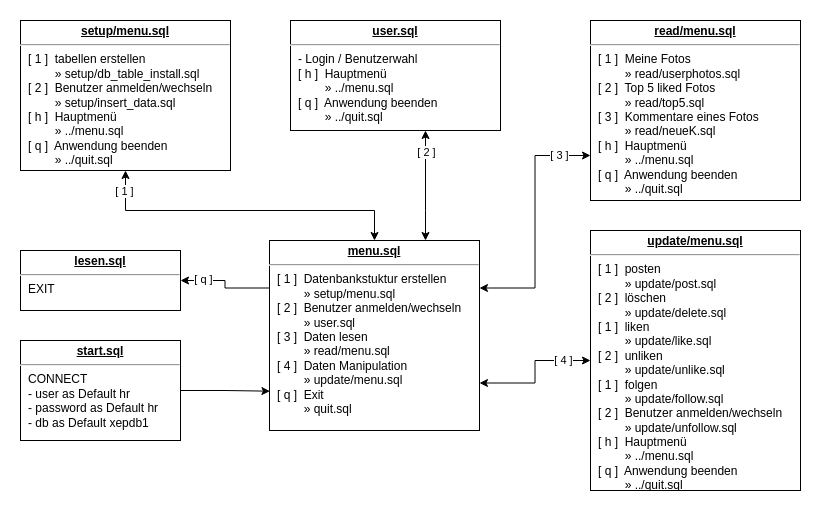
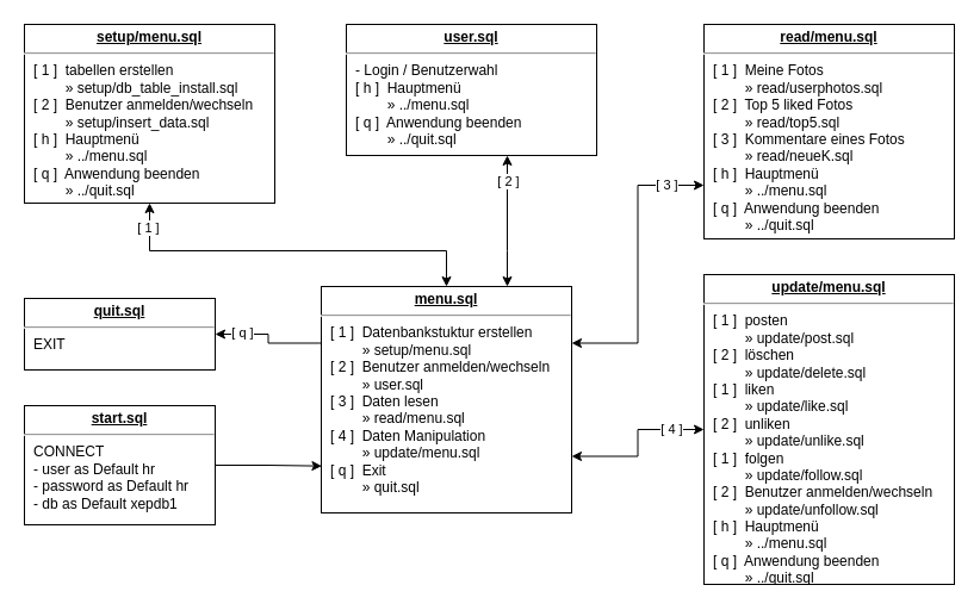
  <mxCell id="0" />
  <mxCell id="1" parent="0" />
  <mxCell id="2" style="edgeStyle=orthogonalEdgeStyle;rounded=0;orthogonalLoop=1;jettySize=auto;html=1;exitX=1;exitY=0.5;exitDx=0;exitDy=0;entryX=0.002;entryY=0.793;entryDx=0;entryDy=0;entryPerimeter=0;startArrow=none;startFill=0;" parent="1" source="3" target="8" edge="1"><mxGeometry relative="1" as="geometry" /></mxCell>
  <mxCell id="3" value="&lt;p style=&quot;margin: 0px ; margin-top: 4px ; text-align: center ; text-decoration: underline&quot;&gt;&lt;b&gt;start.sql&lt;/b&gt;&lt;/p&gt;&lt;hr&gt;&lt;p style=&quot;margin: 0px ; margin-left: 8px&quot;&gt;CONNECT&lt;/p&gt;&lt;p style=&quot;margin: 0px ; margin-left: 8px&quot;&gt;- user as Default hr&lt;/p&gt;&lt;p style=&quot;margin: 0px ; margin-left: 8px&quot;&gt;- password as Default hr&lt;/p&gt;&lt;p style=&quot;margin: 0px ; margin-left: 8px&quot;&gt;- db as Default xepdb1&amp;nbsp;&lt;/p&gt;" style="verticalAlign=top;align=left;overflow=fill;fontSize=12;fontFamily=Helvetica;html=1;" parent="1" vertex="1"><mxGeometry x="20" y="340" width="160" height="100" as="geometry" /></mxCell>
  <mxCell id="4" value="" style="edgeStyle=orthogonalEdgeStyle;rounded=0;orthogonalLoop=1;jettySize=auto;html=1;startArrow=classic;startFill=1;" parent="1" source="8" target="9" edge="1"><mxGeometry relative="1" as="geometry"><Array as="points"><mxPoint x="425" y="210" /><mxPoint x="425" y="210" /></Array></mxGeometry></mxCell>
  <mxCell id="5" value="[ 2 ]" style="edgeLabel;html=1;align=center;verticalAlign=middle;resizable=0;points=[];" parent="4" vertex="1" connectable="0"><mxGeometry x="0.7" relative="1" as="geometry"><mxPoint y="5" as="offset" /></mxGeometry></mxCell>
  <mxCell id="6" value="" style="edgeStyle=orthogonalEdgeStyle;rounded=0;orthogonalLoop=1;jettySize=auto;html=1;startArrow=classic;startFill=1;" parent="1" source="8" target="10" edge="1"><mxGeometry relative="1" as="geometry"><Array as="points"><mxPoint x="374" y="210" /><mxPoint x="125" y="210" /></Array></mxGeometry></mxCell>
  <mxCell id="7" value="[ 1 ]" style="edgeLabel;html=1;align=center;verticalAlign=middle;resizable=0;points=[];" parent="6" vertex="1" connectable="0"><mxGeometry x="0.648" y="1" relative="1" as="geometry"><mxPoint x="-18" y="-21" as="offset" /></mxGeometry></mxCell>
  <mxCell id="8" value="&lt;p style=&quot;margin: 0px ; margin-top: 4px ; text-align: center ; text-decoration: underline&quot;&gt;&lt;b&gt;menu.sql&lt;/b&gt;&lt;/p&gt;&lt;hr&gt;&lt;p style=&quot;margin: 0px ; margin-left: 8px&quot;&gt;&lt;span&gt;[ 1 ]&amp;nbsp; Datenbankstuktur erstellen&lt;/span&gt;&lt;/p&gt;&lt;p style=&quot;margin: 0px ; margin-left: 8px&quot;&gt;&lt;span style=&quot;white-space: pre&quot;&gt;&#09;&lt;/span&gt;»&amp;nbsp;setup/menu.sql&lt;br&gt;&lt;/p&gt;&lt;p style=&quot;margin: 0px ; margin-left: 8px&quot;&gt;&lt;span&gt;[ 2 ]&amp;nbsp; Benutzer anmelden/wechseln&lt;/span&gt;&lt;/p&gt;&lt;p style=&quot;margin: 0px ; margin-left: 8px&quot;&gt;&lt;span&gt;&lt;span style=&quot;white-space: pre&quot;&gt;&#09;&lt;/span&gt;»&amp;nbsp;user.sql&lt;br&gt;&lt;/span&gt;&lt;/p&gt;&lt;p style=&quot;margin: 0px ; margin-left: 8px&quot;&gt;&lt;span&gt;[ 3 ]&amp;nbsp; Daten lesen&lt;/span&gt;&lt;/p&gt;&lt;p style=&quot;margin: 0px ; margin-left: 8px&quot;&gt;&lt;span&gt;&lt;span style=&quot;white-space: pre&quot;&gt;&#09;&lt;/span&gt;»&amp;nbsp;read/menu.sql&lt;br&gt;&lt;/span&gt;&lt;/p&gt;&lt;p style=&quot;margin: 0px ; margin-left: 8px&quot;&gt;&lt;span&gt;[ 4 ]&amp;nbsp; Daten Manipulation&lt;/span&gt;&lt;/p&gt;&lt;p style=&quot;margin: 0px ; margin-left: 8px&quot;&gt;&lt;span&gt;&lt;span style=&quot;white-space: pre&quot;&gt;&#09;&lt;/span&gt;»&amp;nbsp;update/menu.sql&lt;br&gt;&lt;/span&gt;&lt;/p&gt;&lt;p style=&quot;margin: 0px ; margin-left: 8px&quot;&gt;&lt;span&gt;[ q ]&amp;nbsp; Exit&lt;/span&gt;&lt;/p&gt;&lt;p style=&quot;margin: 0px ; margin-left: 8px&quot;&gt;&lt;span&gt;&lt;span style=&quot;white-space: pre&quot;&gt;&#09;&lt;/span&gt;» quit.sql&lt;br&gt;&lt;/span&gt;&lt;/p&gt;" style="verticalAlign=top;align=left;overflow=fill;fontSize=12;fontFamily=Helvetica;html=1;" parent="1" vertex="1"><mxGeometry x="269" y="240" width="210" height="190" as="geometry" /></mxCell>
  <mxCell id="9" value="&lt;p style=&quot;margin: 0px ; margin-top: 4px ; text-align: center ; text-decoration: underline&quot;&gt;&lt;b&gt;user.sql&lt;/b&gt;&lt;/p&gt;&lt;hr&gt;&lt;p style=&quot;margin: 0px ; margin-left: 8px&quot;&gt;- Login / Benutzerwahl&lt;/p&gt;&lt;p style=&quot;margin: 0px 0px 0px 8px&quot;&gt;[ h ]&amp;nbsp; Hauptmenü&lt;/p&gt;&lt;p style=&quot;margin: 0px 0px 0px 8px&quot;&gt;&lt;span&gt;&#09;&lt;/span&gt;&lt;span style=&quot;white-space: pre&quot;&gt;&#09;&lt;/span&gt;»&amp;nbsp;../menu.sql&lt;/p&gt;&lt;p style=&quot;margin: 0px 0px 0px 8px&quot;&gt;[ q ]&amp;nbsp; Anwendung beenden&lt;/p&gt;&lt;p style=&quot;margin: 0px 0px 0px 8px&quot;&gt;&lt;span&gt;&#09;&lt;/span&gt;&lt;span style=&quot;white-space: pre&quot;&gt;&#09;&lt;/span&gt;» ../quit.sql&lt;/p&gt;" style="verticalAlign=top;align=left;overflow=fill;fontSize=12;fontFamily=Helvetica;html=1;" parent="1" vertex="1"><mxGeometry x="290" y="20" width="210" height="110" as="geometry" /></mxCell>
  <mxCell id="10" value="&lt;p style=&quot;margin: 0px ; margin-top: 4px ; text-align: center ; text-decoration: underline&quot;&gt;&lt;b&gt;setup/menu.sql&lt;/b&gt;&lt;/p&gt;&lt;hr&gt;&lt;p style=&quot;margin: 0px ; margin-left: 8px&quot;&gt;&lt;span&gt;[ 1 ]&amp;nbsp; tabellen erstellen&lt;/span&gt;&lt;/p&gt;&lt;p style=&quot;margin: 0px ; margin-left: 8px&quot;&gt;&lt;span style=&quot;white-space: pre&quot;&gt;&#09;&lt;/span&gt;»&amp;nbsp;setup/db_table_install.sql&lt;br&gt;&lt;/p&gt;&lt;p style=&quot;margin: 0px ; margin-left: 8px&quot;&gt;&lt;span&gt;[ 2 ]&amp;nbsp; Benutzer anmelden/wechseln&lt;/span&gt;&lt;/p&gt;&lt;p style=&quot;margin: 0px ; margin-left: 8px&quot;&gt;&lt;span&gt;&lt;span style=&quot;white-space: pre&quot;&gt;&#09;&lt;/span&gt;» setup/insert_data.sql&lt;br&gt;&lt;/span&gt;&lt;/p&gt;&lt;p style=&quot;margin: 0px ; margin-left: 8px&quot;&gt;&lt;span&gt;[ h ]&amp;nbsp; Hauptmenü&lt;/span&gt;&lt;/p&gt;&lt;p style=&quot;margin: 0px ; margin-left: 8px&quot;&gt;&lt;span&gt;&lt;span style=&quot;white-space: pre&quot;&gt;&#09;&lt;/span&gt;»&amp;nbsp;../menu.sql&lt;/span&gt;&lt;/p&gt;&lt;p style=&quot;margin: 0px ; margin-left: 8px&quot;&gt;&lt;span&gt;[ q ]&amp;nbsp; Anwendung beenden&lt;/span&gt;&lt;/p&gt;&lt;p style=&quot;margin: 0px ; margin-left: 8px&quot;&gt;&lt;span&gt;&lt;span style=&quot;white-space: pre&quot;&gt;&#09;&lt;/span&gt;» ../quit.sql&lt;br&gt;&lt;/span&gt;&lt;/p&gt;" style="verticalAlign=top;align=left;overflow=fill;fontSize=12;fontFamily=Helvetica;html=1;" parent="1" vertex="1"><mxGeometry x="20" y="20" width="210" height="150" as="geometry" /></mxCell>
  <mxCell id="11" style="edgeStyle=orthogonalEdgeStyle;rounded=0;orthogonalLoop=1;jettySize=auto;html=1;exitX=1;exitY=0.5;exitDx=0;exitDy=0;entryX=0;entryY=0.25;entryDx=0;entryDy=0;startArrow=classic;startFill=1;endArrow=none;endFill=0;" parent="1" source="12" target="8" edge="1"><mxGeometry relative="1" as="geometry" /></mxCell>
- <mxCell id="12" value="&lt;p style=&quot;margin: 0px ; margin-top: 4px ; text-align: center ; text-decoration: underline&quot;&gt;&lt;b&gt;lesen.sql&lt;/b&gt;&lt;/p&gt;&lt;hr&gt;&lt;p style=&quot;margin: 0px ; margin-left: 8px&quot;&gt;&lt;span&gt;EXIT&amp;nbsp;&lt;/span&gt;&lt;br&gt;&lt;/p&gt;" style="verticalAlign=top;align=left;overflow=fill;fontSize=12;fontFamily=Helvetica;html=1;" parent="1" vertex="1"><mxGeometry x="20" y="250" width="160" height="60" as="geometry" /></mxCell>
+ <mxCell id="12" value="&lt;p style=&quot;margin: 0px ; margin-top: 4px ; text-align: center ; text-decoration: underline&quot;&gt;&lt;b&gt;quit.sql&lt;/b&gt;&lt;/p&gt;&lt;hr&gt;&lt;p style=&quot;margin: 0px ; margin-left: 8px&quot;&gt;&lt;span&gt;EXIT&amp;nbsp;&lt;/span&gt;&lt;br&gt;&lt;/p&gt;" style="verticalAlign=top;align=left;overflow=fill;fontSize=12;fontFamily=Helvetica;html=1;" parent="1" vertex="1"><mxGeometry x="20" y="250" width="160" height="60" as="geometry" /></mxCell>
  <mxCell id="13" style="edgeStyle=orthogonalEdgeStyle;rounded=0;orthogonalLoop=1;jettySize=auto;html=1;exitX=0;exitY=0.75;exitDx=0;exitDy=0;entryX=1;entryY=0.25;entryDx=0;entryDy=0;startArrow=classic;startFill=1;" parent="1" source="15" target="8" edge="1"><mxGeometry relative="1" as="geometry" /></mxCell>
  <mxCell id="14" value="[ 3 ]" style="edgeLabel;html=1;align=center;verticalAlign=middle;resizable=0;points=[];" parent="13" vertex="1" connectable="0"><mxGeometry x="-0.594" relative="1" as="geometry"><mxPoint x="17" y="-1" as="offset" /></mxGeometry></mxCell>
  <mxCell id="15" value="&lt;p style=&quot;margin: 0px ; margin-top: 4px ; text-align: center ; text-decoration: underline&quot;&gt;&lt;b&gt;read/menu.sql&lt;/b&gt;&lt;/p&gt;&lt;hr&gt;&lt;p style=&quot;margin: 0px ; margin-left: 8px&quot;&gt;&lt;span&gt;[ 1 ]&amp;nbsp; Meine Fotos&lt;/span&gt;&lt;/p&gt;&lt;p style=&quot;margin: 0px ; margin-left: 8px&quot;&gt;&lt;span&gt;&#09;&lt;/span&gt;&lt;span style=&quot;white-space: pre&quot;&gt;&#09;&lt;/span&gt;»&amp;nbsp;read/userphotos.sql&lt;br&gt;&lt;/p&gt;&lt;p style=&quot;margin: 0px ; margin-left: 8px&quot;&gt;&lt;span&gt;[ 2 ]&amp;nbsp; Top 5 liked Fotos&lt;/span&gt;&lt;/p&gt;&lt;p style=&quot;margin: 0px ; margin-left: 8px&quot;&gt;&lt;span&gt;&lt;span&gt;&#09;&lt;/span&gt;&lt;span style=&quot;white-space: pre&quot;&gt;&#09;&lt;/span&gt;» read/top5.sql&lt;br&gt;&lt;/span&gt;&lt;/p&gt;&lt;p style=&quot;margin: 0px 0px 0px 8px&quot;&gt;[ 3 ]&amp;nbsp; Kommentare eines Fotos&lt;/p&gt;&lt;p style=&quot;margin: 0px 0px 0px 8px&quot;&gt;&lt;span&gt;&#09;&lt;/span&gt;&lt;span style=&quot;white-space: pre&quot;&gt;&#09;&lt;/span&gt;» read/neueK.sql&lt;/p&gt;&lt;p style=&quot;margin: 0px ; margin-left: 8px&quot;&gt;&lt;span&gt;[ h ]&amp;nbsp; Hauptmenü&lt;/span&gt;&lt;/p&gt;&lt;p style=&quot;margin: 0px ; margin-left: 8px&quot;&gt;&lt;span&gt;&lt;span&gt;&#09;&lt;/span&gt;&lt;span style=&quot;white-space: pre&quot;&gt;&#09;&lt;/span&gt;»&amp;nbsp;../menu.sql&lt;/span&gt;&lt;/p&gt;&lt;p style=&quot;margin: 0px ; margin-left: 8px&quot;&gt;&lt;span&gt;[ q ]&amp;nbsp; Anwendung beenden&lt;/span&gt;&lt;/p&gt;&lt;p style=&quot;margin: 0px ; margin-left: 8px&quot;&gt;&lt;span&gt;&lt;span&gt;&#09;&lt;/span&gt;&lt;span style=&quot;white-space: pre&quot;&gt;&#09;&lt;/span&gt;» ../quit.sql&lt;br&gt;&lt;/span&gt;&lt;/p&gt;" style="verticalAlign=top;align=left;overflow=fill;fontSize=12;fontFamily=Helvetica;html=1;" parent="1" vertex="1"><mxGeometry x="590" y="20" width="210" height="180" as="geometry" /></mxCell>
  <mxCell id="16" style="edgeStyle=orthogonalEdgeStyle;rounded=0;orthogonalLoop=1;jettySize=auto;html=1;entryX=1;entryY=0.75;entryDx=0;entryDy=0;startArrow=classic;startFill=1;" parent="1" source="18" target="8" edge="1"><mxGeometry relative="1" as="geometry" /></mxCell>
  <mxCell id="17" value="[ 4 ]" style="edgeLabel;html=1;align=center;verticalAlign=middle;resizable=0;points=[];" parent="16" vertex="1" connectable="0"><mxGeometry x="-0.47" relative="1" as="geometry"><mxPoint x="7" y="-1" as="offset" /></mxGeometry></mxCell>
  <mxCell id="18" value="&lt;p style=&quot;margin: 0px ; margin-top: 4px ; text-align: center ; text-decoration: underline&quot;&gt;&lt;b&gt;update/menu.sql&lt;/b&gt;&lt;/p&gt;&lt;hr&gt;&lt;p style=&quot;margin: 0px ; margin-left: 8px&quot;&gt;&lt;span&gt;[ 1 ]&amp;nbsp; posten&lt;/span&gt;&lt;/p&gt;&lt;p style=&quot;margin: 0px ; margin-left: 8px&quot;&gt;&lt;span&gt;&#09;&lt;/span&gt;&lt;span style=&quot;white-space: pre&quot;&gt;&#09;&lt;/span&gt;»&amp;nbsp;update/post.sql&lt;br&gt;&lt;/p&gt;&lt;p style=&quot;margin: 0px ; margin-left: 8px&quot;&gt;&lt;span&gt;[ 2 ]&amp;nbsp; löschen&lt;/span&gt;&lt;/p&gt;&lt;p style=&quot;margin: 0px ; margin-left: 8px&quot;&gt;&lt;span&gt;&lt;span&gt;&#09;&lt;/span&gt;&lt;span style=&quot;white-space: pre&quot;&gt;&#09;&lt;/span&gt;» update/delete.sql&lt;br&gt;&lt;/span&gt;&lt;/p&gt;&lt;p style=&quot;margin: 0px 0px 0px 8px&quot;&gt;[ 1 ]&amp;nbsp; liken&lt;/p&gt;&lt;p style=&quot;margin: 0px 0px 0px 8px&quot;&gt;&lt;span&gt;&#09;&lt;/span&gt;&lt;span style=&quot;white-space: pre&quot;&gt;&#09;&lt;/span&gt;»&amp;nbsp;update/like.sql&lt;br&gt;&lt;/p&gt;&lt;p style=&quot;margin: 0px 0px 0px 8px&quot;&gt;[ 2 ]&amp;nbsp; unliken&lt;/p&gt;&lt;p style=&quot;margin: 0px 0px 0px 8px&quot;&gt;&lt;span&gt;&#09;&lt;/span&gt;&lt;span style=&quot;white-space: pre&quot;&gt;&#09;&lt;/span&gt;» update/unlike.sql&lt;/p&gt;&lt;p style=&quot;margin: 0px 0px 0px 8px&quot;&gt;[ 1 ]&amp;nbsp; folgen&lt;/p&gt;&lt;p style=&quot;margin: 0px 0px 0px 8px&quot;&gt;&lt;span&gt;&#09;&lt;/span&gt;&lt;span style=&quot;white-space: pre&quot;&gt;&#09;&lt;/span&gt;»&amp;nbsp;update/follow.sql&lt;br&gt;&lt;/p&gt;&lt;p style=&quot;margin: 0px 0px 0px 8px&quot;&gt;[ 2 ]&amp;nbsp; Benutzer anmelden/wechseln&lt;/p&gt;&lt;p style=&quot;margin: 0px 0px 0px 8px&quot;&gt;&lt;span&gt;&#09;&lt;/span&gt;&lt;span style=&quot;white-space: pre&quot;&gt;&#09;&lt;/span&gt;» update/unfollow.sql&lt;/p&gt;&lt;p style=&quot;margin: 0px ; margin-left: 8px&quot;&gt;&lt;span&gt;[ h ]&amp;nbsp; Hauptmenü&lt;/span&gt;&lt;/p&gt;&lt;p style=&quot;margin: 0px ; margin-left: 8px&quot;&gt;&lt;span&gt;&lt;span&gt;&#09;&lt;/span&gt;&lt;span style=&quot;white-space: pre&quot;&gt;&#09;&lt;/span&gt;»&amp;nbsp;../menu.sql&lt;/span&gt;&lt;/p&gt;&lt;p style=&quot;margin: 0px ; margin-left: 8px&quot;&gt;&lt;span&gt;[ q ]&amp;nbsp; Anwendung beenden&lt;/span&gt;&lt;/p&gt;&lt;p style=&quot;margin: 0px ; margin-left: 8px&quot;&gt;&lt;span&gt;&lt;span&gt;&#09;&lt;/span&gt;&lt;span style=&quot;white-space: pre&quot;&gt;&#09;&lt;/span&gt;» ../quit.sql&lt;br&gt;&lt;/span&gt;&lt;/p&gt;" style="verticalAlign=top;align=left;overflow=fill;fontSize=12;fontFamily=Helvetica;html=1;" parent="1" vertex="1"><mxGeometry x="590" y="230" width="210" height="260" as="geometry" /></mxCell>
  <mxCell id="19" value="[ q ]" style="edgeLabel;html=1;align=center;verticalAlign=middle;resizable=0;points=[];" vertex="1" connectable="0" parent="1"><mxGeometry x="205" y="290" as="geometry"><mxPoint x="-3" y="-12" as="offset" /></mxGeometry></mxCell>
